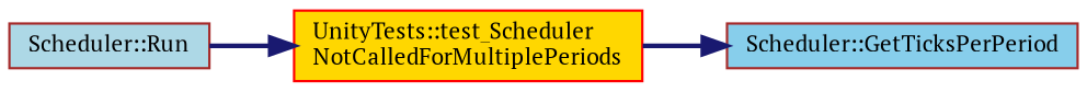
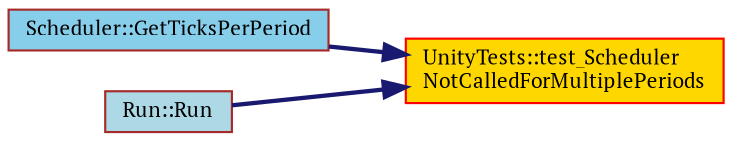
  digraph {
    fontname="PT Serif"
    rankdir=LR
    node [color=brown fontname="PT Serif" fontsize=10 shape=record style=filled]
    edge [color=midnightblue fontname="PT Serif" fontsize=10 labelfontname=Helvetica labelfontsize=10 style=bold]
    n1 [color=red fillcolor=gold fontcolor=black height=0.2 label="UnityTests::test_Scheduler\lNotCalledForMultiplePeriods" width=0.4]
    n2 [fillcolor=skyblue height=0.2 label="Scheduler::GetTicksPerPeriod" width=0.4]
-   n3 [fillcolor=lightblue height=0.2 label="Scheduler::Run" width=0.4]
-   n1 -> n2
+   n3 [fillcolor=lightblue height=0.2 label="Run::Run" width=0.4]
+   n2 -> n1
    n3 -> n1
  }
